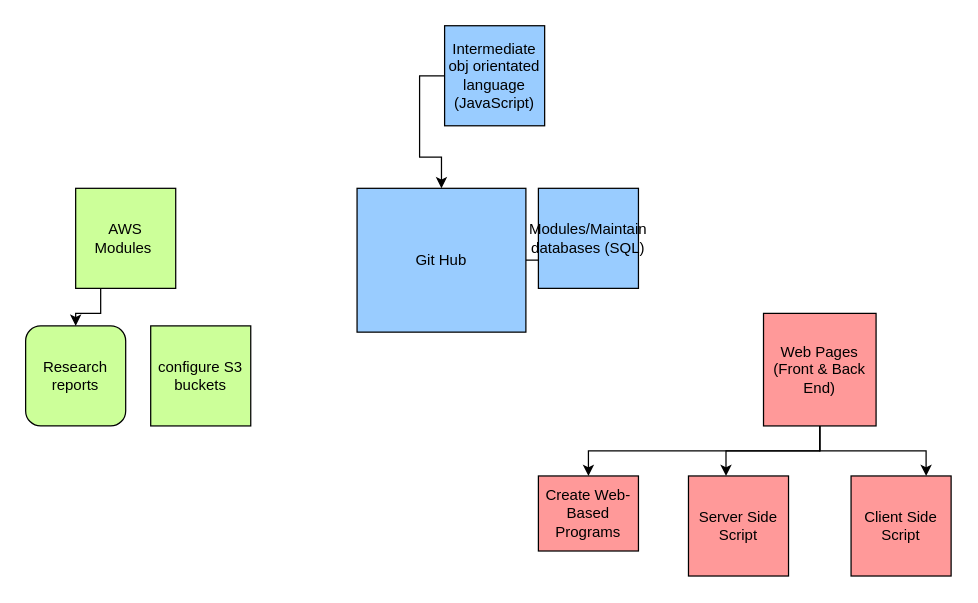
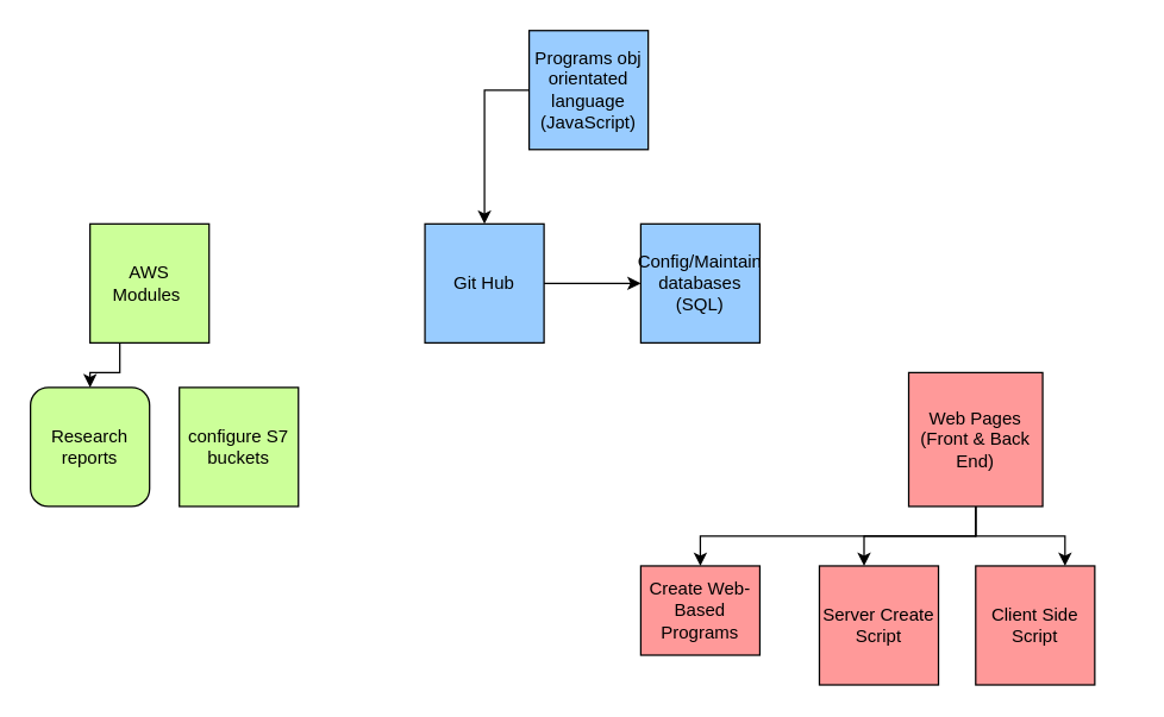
  <mxCell id="0" />
  <mxCell id="1" parent="0" />
  <mxCell id="2" style="edgeStyle=orthogonalEdgeStyle;rounded=0;orthogonalLoop=1;jettySize=auto;html=1;exitX=0.25;exitY=1;exitDx=0;exitDy=0;" edge="1" parent="1" source="3" target="11"><mxGeometry relative="1" as="geometry" /></mxCell>
  <mxCell id="3" value="AWS Modules&amp;nbsp;" style="whiteSpace=wrap;html=1;aspect=fixed;fillColor=#CCFF99;" vertex="1" parent="1"><mxGeometry x="60" y="150" width="80" height="80" as="geometry" /></mxCell>
  <mxCell id="4" style="edgeStyle=orthogonalEdgeStyle;rounded=0;orthogonalLoop=1;jettySize=auto;html=1;entryX=0;entryY=0.5;entryDx=0;entryDy=0;" edge="1" parent="1" source="5" target="7"><mxGeometry relative="1" as="geometry" /></mxCell>
- <mxCell id="5" value="Git Hub" style="whiteSpace=wrap;html=1;aspect=fixed;fillColor=#99CCFF;" vertex="1" parent="1"><mxGeometry x="285" y="150" width="135" height="115" as="geometry" /></mxCell>
- <mxCell id="6" value="Server Side Script" style="whiteSpace=wrap;html=1;aspect=fixed;fillColor=#FF9999;" vertex="1" parent="1"><mxGeometry x="550" y="380" width="80" height="80" as="geometry" /></mxCell>
- <mxCell id="7" value="Modules/Maintain databases (SQL)" style="whiteSpace=wrap;html=1;aspect=fixed;fillColor=#99CCFF;" vertex="1" parent="1"><mxGeometry x="430" y="150" width="80" height="80" as="geometry" /></mxCell>
+ <mxCell id="5" value="Git Hub" style="whiteSpace=wrap;html=1;aspect=fixed;fillColor=#99CCFF;" vertex="1" parent="1"><mxGeometry x="285" y="150" width="80" height="80" as="geometry" /></mxCell>
+ <mxCell id="6" value="Server Create Script" style="whiteSpace=wrap;html=1;aspect=fixed;fillColor=#FF9999;" vertex="1" parent="1"><mxGeometry x="550" y="380" width="80" height="80" as="geometry" /></mxCell>
+ <mxCell id="7" value="Config/Maintain databases (SQL)" style="whiteSpace=wrap;html=1;aspect=fixed;fillColor=#99CCFF;" vertex="1" parent="1"><mxGeometry x="430" y="150" width="80" height="80" as="geometry" /></mxCell>
  <mxCell id="8" style="edgeStyle=orthogonalEdgeStyle;rounded=0;orthogonalLoop=1;jettySize=auto;html=1;entryX=0.5;entryY=0;entryDx=0;entryDy=0;exitX=0;exitY=0.5;exitDx=0;exitDy=0;" edge="1" parent="1" source="9" target="5"><mxGeometry relative="1" as="geometry"><mxPoint x="290" y="420" as="targetPoint" /></mxGeometry></mxCell>
- <mxCell id="9" value="Intermediate obj orientated language (JavaScript)" style="whiteSpace=wrap;html=1;aspect=fixed;fillColor=#99CCFF;" vertex="1" parent="1"><mxGeometry x="355" y="20" width="80" height="80" as="geometry" /></mxCell>
- <mxCell id="10" value="Client Side Script" style="whiteSpace=wrap;html=1;aspect=fixed;fillColor=#FF9999;" vertex="1" parent="1"><mxGeometry x="680" y="380" width="80" height="80" as="geometry" /></mxCell>
+ <mxCell id="9" value="Programs obj orientated language (JavaScript)" style="whiteSpace=wrap;html=1;aspect=fixed;fillColor=#99CCFF;" vertex="1" parent="1"><mxGeometry x="355" y="20" width="80" height="80" as="geometry" /></mxCell>
+ <mxCell id="10" value="Client Side Script" style="whiteSpace=wrap;html=1;aspect=fixed;fillColor=#FF9999;" vertex="1" parent="1"><mxGeometry x="655" y="380" width="80" height="80" as="geometry" /></mxCell>
  <mxCell id="11" value="Research reports" style="whiteSpace=wrap;html=1;aspect=fixed;fillColor=#CCFF99;rounded=1;" vertex="1" parent="1"><mxGeometry x="20" y="260" width="80" height="80" as="geometry" /></mxCell>
- <mxCell id="12" value="configure S3 buckets" style="whiteSpace=wrap;html=1;aspect=fixed;fillColor=#CCFF99;" vertex="1" parent="1"><mxGeometry x="120" y="260" width="80" height="80" as="geometry" /></mxCell>
+ <mxCell id="12" value="configure S7 buckets" style="whiteSpace=wrap;html=1;aspect=fixed;fillColor=#CCFF99;" vertex="1" parent="1"><mxGeometry x="120" y="260" width="80" height="80" as="geometry" /></mxCell>
  <mxCell id="13" value="" style="edgeStyle=orthogonalEdgeStyle;rounded=0;orthogonalLoop=1;jettySize=auto;html=1;entryX=0.375;entryY=0;entryDx=0;entryDy=0;entryPerimeter=0;" edge="1" parent="1" source="16" target="6"><mxGeometry relative="1" as="geometry"><mxPoint x="650" y="230" as="targetPoint" /></mxGeometry></mxCell>
  <mxCell id="14" style="edgeStyle=orthogonalEdgeStyle;rounded=0;orthogonalLoop=1;jettySize=auto;html=1;entryX=0.75;entryY=0;entryDx=0;entryDy=0;" edge="1" parent="1" source="16" target="10"><mxGeometry relative="1" as="geometry" /></mxCell>
  <mxCell id="15" value="" style="edgeStyle=orthogonalEdgeStyle;rounded=0;orthogonalLoop=1;jettySize=auto;html=1;entryX=0.5;entryY=0;entryDx=0;entryDy=0;exitX=0.5;exitY=1;exitDx=0;exitDy=0;" edge="1" parent="1" source="16" target="17"><mxGeometry relative="1" as="geometry"><mxPoint x="660" y="180" as="sourcePoint" /></mxGeometry></mxCell>
  <mxCell id="16" value="Web Pages (Front &amp;amp; Back End)" style="whiteSpace=wrap;html=1;aspect=fixed;fillColor=#FF9999;" vertex="1" parent="1"><mxGeometry x="610" y="250" width="90" height="90" as="geometry" /></mxCell>
  <mxCell id="17" value="Create Web-Based Programs" style="whiteSpace=wrap;html=1;aspect=fixed;fillColor=#FF9999;" vertex="1" parent="1"><mxGeometry x="430" y="380" width="80" height="60" as="geometry" /></mxCell>
